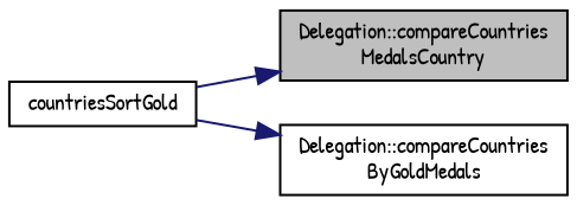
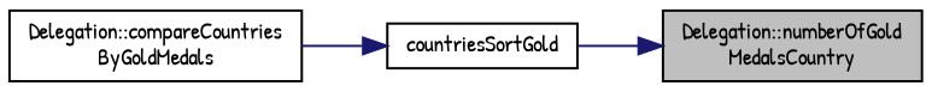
  digraph {
    fontname="Patrick Hand"
    rankdir=RL
    node [color=black fillcolor=white fontname="Patrick Hand" fontsize=10 shape=record style=filled]
    edge [color=midnightblue dir=back fontname="Patrick Hand" fontsize=10 labelfontname=Helvetica labelfontsize=10 style=solid]
-   n1 [fillcolor=grey75 fontcolor=black height=0.2 label="Delegation::compareCountries\lMedalsCountry" width=0.4]
+   n1 [fillcolor=grey75 fontcolor=black height=0.2 label="Delegation::numberOfGold\lMedalsCountry" width=0.4]
    n2 [height=0.2 label=countriesSortGold width=0.4]
    n3 [height=0.2 label="Delegation::compareCountries\lByGoldMedals" width=0.4]
    n1 -> n2
-   n3 -> n2
+   n2 -> n3
  }
